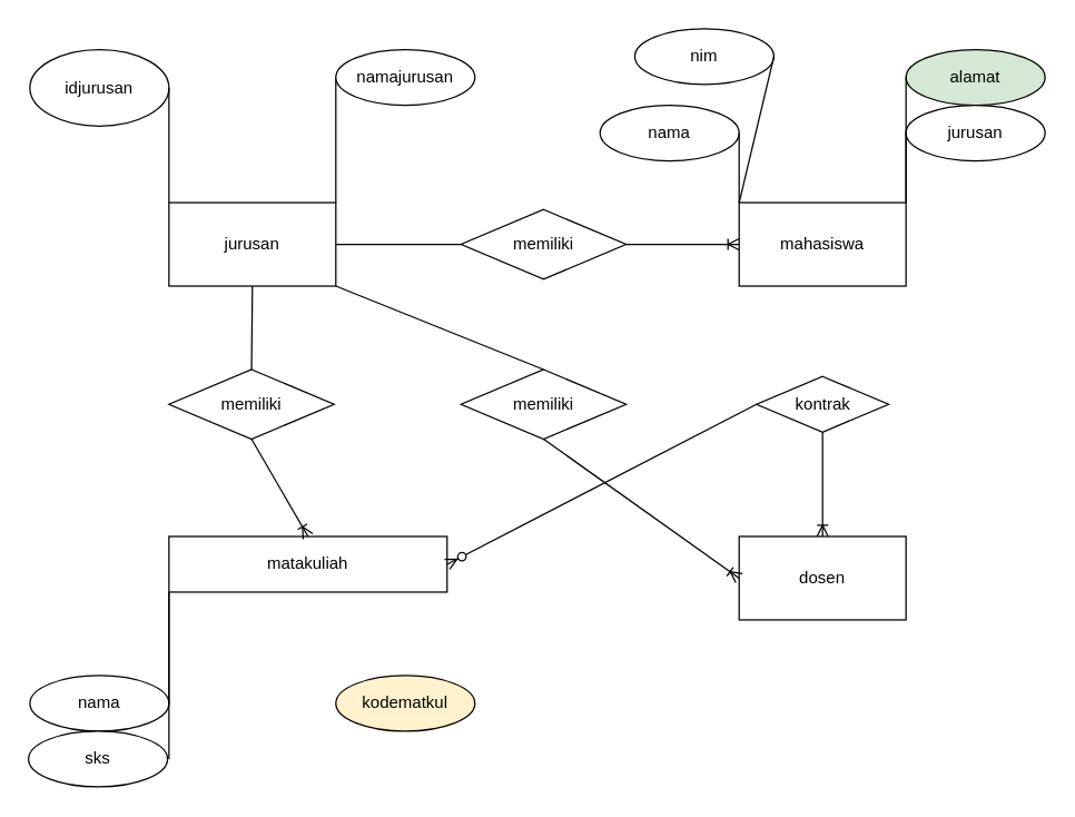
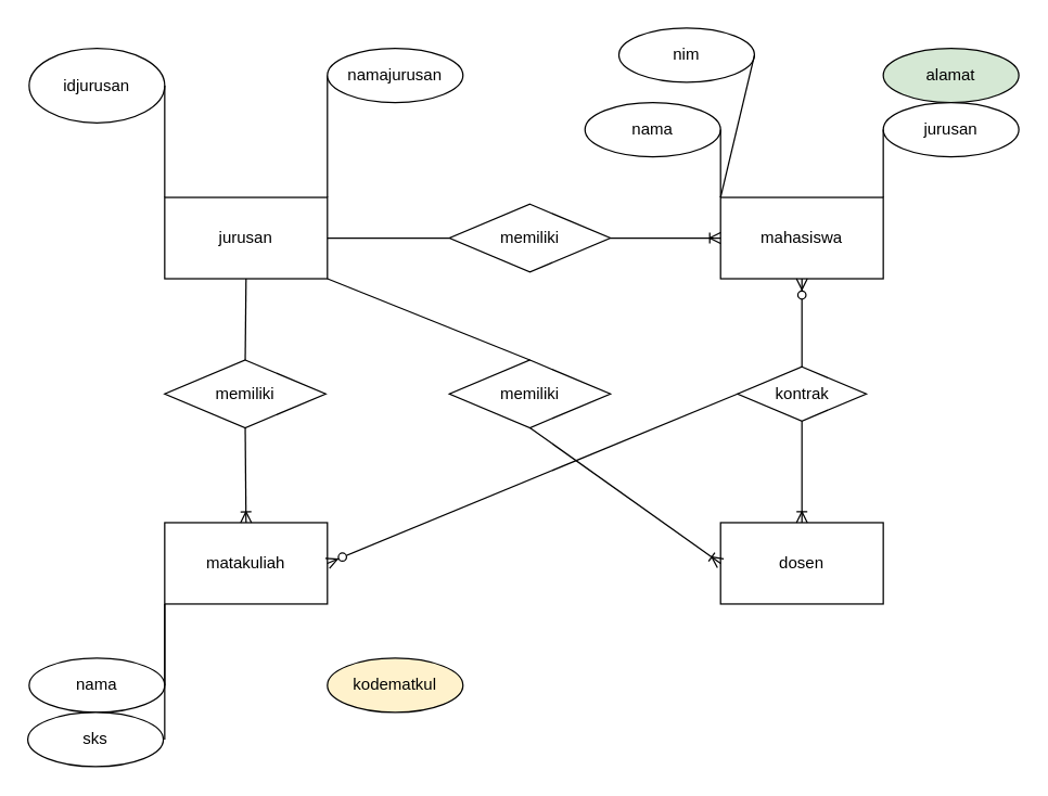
  <mxCell id="0" />
  <mxCell id="1" parent="0" />
  <mxCell id="2" value="&lt;div&gt;memiliki&lt;/div&gt;" style="rhombus;whiteSpace=wrap;html=1;" vertex="1" parent="1"><mxGeometry x="121" y="265" width="118.75" height="50" as="geometry" /></mxCell>
  <mxCell id="3" value="memiliki" style="rhombus;whiteSpace=wrap;html=1;" vertex="1" parent="1"><mxGeometry x="331" y="265" width="118.75" height="50" as="geometry" /></mxCell>
  <mxCell id="4" value="kontrak" style="rhombus;whiteSpace=wrap;html=1;" vertex="1" parent="1"><mxGeometry x="543.5" y="270" width="95" height="40" as="geometry" /></mxCell>
  <mxCell id="5" value="&lt;div&gt;mahasiswa&lt;/div&gt;" style="rounded=0;whiteSpace=wrap;html=1;" vertex="1" parent="1"><mxGeometry x="531" y="145" width="120" height="60" as="geometry" /></mxCell>
  <mxCell id="6" value="jurusan" style="rounded=0;whiteSpace=wrap;html=1;" vertex="1" parent="1"><mxGeometry x="121" y="145" width="120" height="60" as="geometry" /></mxCell>
- <mxCell id="7" value="matakuliah" style="rounded=0;whiteSpace=wrap;html=1;" vertex="1" parent="1"><mxGeometry x="121" y="385" width="200" height="40" as="geometry" /></mxCell>
+ <mxCell id="7" value="matakuliah" style="rounded=0;whiteSpace=wrap;html=1;" vertex="1" parent="1"><mxGeometry x="121" y="385" width="120" height="60" as="geometry" /></mxCell>
  <mxCell id="8" value="&lt;div&gt;dosen&lt;/div&gt;" style="rounded=0;whiteSpace=wrap;html=1;" vertex="1" parent="1"><mxGeometry x="531" y="385" width="120" height="60" as="geometry" /></mxCell>
  <mxCell id="9" value="" style="edgeStyle=entityRelationEdgeStyle;fontSize=12;html=1;endArrow=ERoneToMany;rounded=0;entryX=0;entryY=0.5;entryDx=0;entryDy=0;startArrow=none;" edge="1" parent="1" source="10" target="5"><mxGeometry width="100" height="100" relative="1" as="geometry"><mxPoint x="321" y="275" as="sourcePoint" /><mxPoint x="462.421" y="175" as="targetPoint" /></mxGeometry></mxCell>
  <mxCell id="10" value="memiliki" style="rhombus;whiteSpace=wrap;html=1;" vertex="1" parent="1"><mxGeometry x="331" y="150" width="118.75" height="50" as="geometry" /></mxCell>
  <mxCell id="11" value="" style="fontSize=12;html=1;endArrow=ERoneToMany;rounded=0;rotate=90;entryX=0.5;entryY=0;entryDx=0;entryDy=0;exitX=0.5;exitY=1;exitDx=0;exitDy=0;" edge="1" parent="1" source="2" target="7"><mxGeometry width="100" height="100" relative="1" as="geometry"><mxPoint x="181" y="325" as="sourcePoint" /><mxPoint x="181" y="375" as="targetPoint" /><Array as="points" /></mxGeometry></mxCell>
+ <mxCell id="12" value="" style="fontSize=12;html=1;endArrow=ERzeroToMany;rounded=0;exitX=0.5;exitY=0;exitDx=0;exitDy=0;" edge="1" parent="1" source="4" target="5"><mxGeometry width="100" height="100" relative="1" as="geometry"><mxPoint x="581" y="465" as="sourcePoint" /><mxPoint x="691" y="555" as="targetPoint" /></mxGeometry></mxCell>
  <mxCell id="13" value="" style="fontSize=12;html=1;endArrow=ERoneToMany;rounded=0;exitX=0.5;exitY=1;exitDx=0;exitDy=0;entryX=0;entryY=0.5;entryDx=0;entryDy=0;" edge="1" parent="1" source="3" target="8"><mxGeometry width="100" height="100" relative="1" as="geometry"><mxPoint x="341" y="245" as="sourcePoint" /><mxPoint x="331" y="325" as="targetPoint" /></mxGeometry></mxCell>
  <mxCell id="14" value="" style="fontSize=12;html=1;endArrow=ERoneToOne;rounded=0;rotate=90;entryX=0.5;entryY=1;entryDx=0;entryDy=0;exitX=0.5;exitY=0;exitDx=0;exitDy=0;" edge="1" parent="1" source="2" target="6"><mxGeometry width="100" height="100" relative="1" as="geometry"><mxPoint x="190.375" y="325" as="sourcePoint" /><mxPoint x="191" y="395" as="targetPoint" /><Array as="points" /></mxGeometry></mxCell>
  <mxCell id="15" value="" style="fontSize=12;html=1;endArrow=ERoneToOne;rounded=0;entryX=1;entryY=0.5;entryDx=0;entryDy=0;startArrow=none;exitX=0;exitY=0.5;exitDx=0;exitDy=0;" edge="1" parent="1" source="10" target="6"><mxGeometry width="100" height="100" relative="1" as="geometry"><mxPoint x="281" y="185" as="sourcePoint" /><mxPoint x="541" y="185" as="targetPoint" /></mxGeometry></mxCell>
  <mxCell id="16" value="" style="fontSize=12;html=1;endArrow=ERoneToMany;rounded=0;exitX=0.5;exitY=1;exitDx=0;exitDy=0;entryX=0.5;entryY=0;entryDx=0;entryDy=0;" edge="1" parent="1" source="4" target="8"><mxGeometry width="100" height="100" relative="1" as="geometry"><mxPoint x="341" y="245" as="sourcePoint" /><mxPoint x="441" y="145" as="targetPoint" /></mxGeometry></mxCell>
  <mxCell id="17" value="" style="fontSize=12;html=1;endArrow=ERoneToOne;rounded=0;exitX=0.5;exitY=0;exitDx=0;exitDy=0;entryX=1;entryY=1;entryDx=0;entryDy=0;" edge="1" parent="1" source="3" target="6"><mxGeometry width="100" height="100" relative="1" as="geometry"><mxPoint x="400.375" y="325" as="sourcePoint" /><mxPoint x="541" y="425" as="targetPoint" /></mxGeometry></mxCell>
  <mxCell id="18" value="" style="fontSize=12;html=1;endArrow=ERzeroToMany;rounded=0;exitX=0;exitY=0.5;exitDx=0;exitDy=0;entryX=1;entryY=0.5;entryDx=0;entryDy=0;" edge="1" parent="1" source="4" target="7"><mxGeometry width="100" height="100" relative="1" as="geometry"><mxPoint x="601" y="320" as="sourcePoint" /><mxPoint x="601" y="395" as="targetPoint" /></mxGeometry></mxCell>
  <mxCell id="19" value="nim" style="ellipse;whiteSpace=wrap;html=1;align=center;" vertex="1" parent="1"><mxGeometry x="456" y="20" width="100" height="40" as="geometry" /></mxCell>
  <mxCell id="20" value="nama" style="ellipse;whiteSpace=wrap;html=1;align=center;" vertex="1" parent="1"><mxGeometry x="431" y="75" width="100" height="40" as="geometry" /></mxCell>
  <mxCell id="21" value="&lt;div&gt;alamat&lt;/div&gt;" style="ellipse;whiteSpace=wrap;html=1;align=center;fillColor=#d5e8d4;" vertex="1" parent="1"><mxGeometry x="651" y="35" width="100" height="40" as="geometry" /></mxCell>
  <mxCell id="22" value="jurusan" style="ellipse;whiteSpace=wrap;html=1;align=center;" vertex="1" parent="1"><mxGeometry x="651" y="75" width="100" height="40" as="geometry" /></mxCell>
  <mxCell id="23" value="" style="fontSize=12;html=1;endArrow=ERoneToOne;rounded=0;entryX=1;entryY=0.5;entryDx=0;entryDy=0;exitX=0;exitY=0;exitDx=0;exitDy=0;" edge="1" parent="1" source="5" target="20"><mxGeometry width="100" height="100" relative="1" as="geometry"><mxPoint x="531" y="145" as="sourcePoint" /><mxPoint x="851" y="145" as="targetPoint" /></mxGeometry></mxCell>
  <mxCell id="24" value="" style="fontSize=12;html=1;endArrow=ERoneToOne;rounded=0;entryX=1;entryY=0.5;entryDx=0;entryDy=0;exitX=0;exitY=0;exitDx=0;exitDy=0;" edge="1" parent="1" source="5" target="19"><mxGeometry width="100" height="100" relative="1" as="geometry"><mxPoint x="561" y="145" as="sourcePoint" /><mxPoint x="541" y="105" as="targetPoint" /></mxGeometry></mxCell>
  <mxCell id="25" value="" style="fontSize=12;html=1;endArrow=ERoneToOne;rounded=0;exitX=1;exitY=0;exitDx=0;exitDy=0;" edge="1" parent="1" source="5"><mxGeometry width="100" height="100" relative="1" as="geometry"><mxPoint x="651" y="145" as="sourcePoint" /><mxPoint x="651" y="95" as="targetPoint" /></mxGeometry></mxCell>
- <mxCell id="26" value="" style="fontSize=12;html=1;endArrow=ERoneToOne;rounded=0;entryX=0;entryY=0.5;entryDx=0;entryDy=0;exitX=1;exitY=0;exitDx=0;exitDy=0;" edge="1" parent="1" source="5" target="21"><mxGeometry width="100" height="100" relative="1" as="geometry"><mxPoint x="651" y="145" as="sourcePoint" /><mxPoint x="661" y="105" as="targetPoint" /></mxGeometry></mxCell>
  <mxCell id="27" value="" style="fontSize=12;html=1;endArrow=ERoneToOne;rounded=0;entryX=0;entryY=0.5;entryDx=0;entryDy=0;exitX=1;exitY=0;exitDx=0;exitDy=0;" edge="1" target="28" parent="1" source="6"><mxGeometry width="100" height="100" relative="1" as="geometry"><mxPoint x="691" y="365" as="sourcePoint" /><mxPoint x="701" y="325" as="targetPoint" /></mxGeometry></mxCell>
  <mxCell id="28" value="namajurusan" style="ellipse;whiteSpace=wrap;html=1;align=center;" vertex="1" parent="1"><mxGeometry x="241" y="35" width="100" height="40" as="geometry" /></mxCell>
  <mxCell id="29" value="nama" style="ellipse;whiteSpace=wrap;html=1;align=center;" vertex="1" parent="1"><mxGeometry x="21" y="485" width="100" height="40" as="geometry" /></mxCell>
  <mxCell id="30" value="sks" style="ellipse;whiteSpace=wrap;html=1;align=center;" vertex="1" parent="1"><mxGeometry x="20" y="525" width="100" height="40" as="geometry" /></mxCell>
  <mxCell id="31" value="" style="fontSize=12;html=1;endArrow=ERoneToOne;rounded=0;entryX=0;entryY=1;entryDx=0;entryDy=0;" edge="1" target="7" parent="1"><mxGeometry width="100" height="100" relative="1" as="geometry"><mxPoint x="121" y="545" as="sourcePoint" /><mxPoint x="440" y="595" as="targetPoint" /></mxGeometry></mxCell>
  <mxCell id="32" value="" style="fontSize=12;html=1;endArrow=ERoneToOne;rounded=0;entryX=1;entryY=0.5;entryDx=0;entryDy=0;exitX=0;exitY=1;exitDx=0;exitDy=0;" edge="1" target="29" parent="1" source="7"><mxGeometry width="100" height="100" relative="1" as="geometry"><mxPoint x="120" y="595" as="sourcePoint" /><mxPoint x="130" y="555" as="targetPoint" /></mxGeometry></mxCell>
  <mxCell id="33" value="kodematkul" style="ellipse;whiteSpace=wrap;html=1;align=center;fillColor=#fff2cc;" vertex="1" parent="1"><mxGeometry x="241" y="485" width="100" height="40" as="geometry" /></mxCell>
  <mxCell id="34" value="idjurusan" style="ellipse;whiteSpace=wrap;html=1;align=center;" vertex="1" parent="1"><mxGeometry x="21" y="35" width="100" height="55" as="geometry" /></mxCell>
  <mxCell id="35" value="" style="fontSize=12;html=1;endArrow=ERoneToOne;rounded=0;entryX=1;entryY=0.5;entryDx=0;entryDy=0;exitX=0;exitY=0;exitDx=0;exitDy=0;" edge="1" target="34" parent="1" source="6"><mxGeometry width="100" height="100" relative="1" as="geometry"><mxPoint x="331" y="125" as="sourcePoint" /><mxPoint x="711" y="335" as="targetPoint" /></mxGeometry></mxCell>
